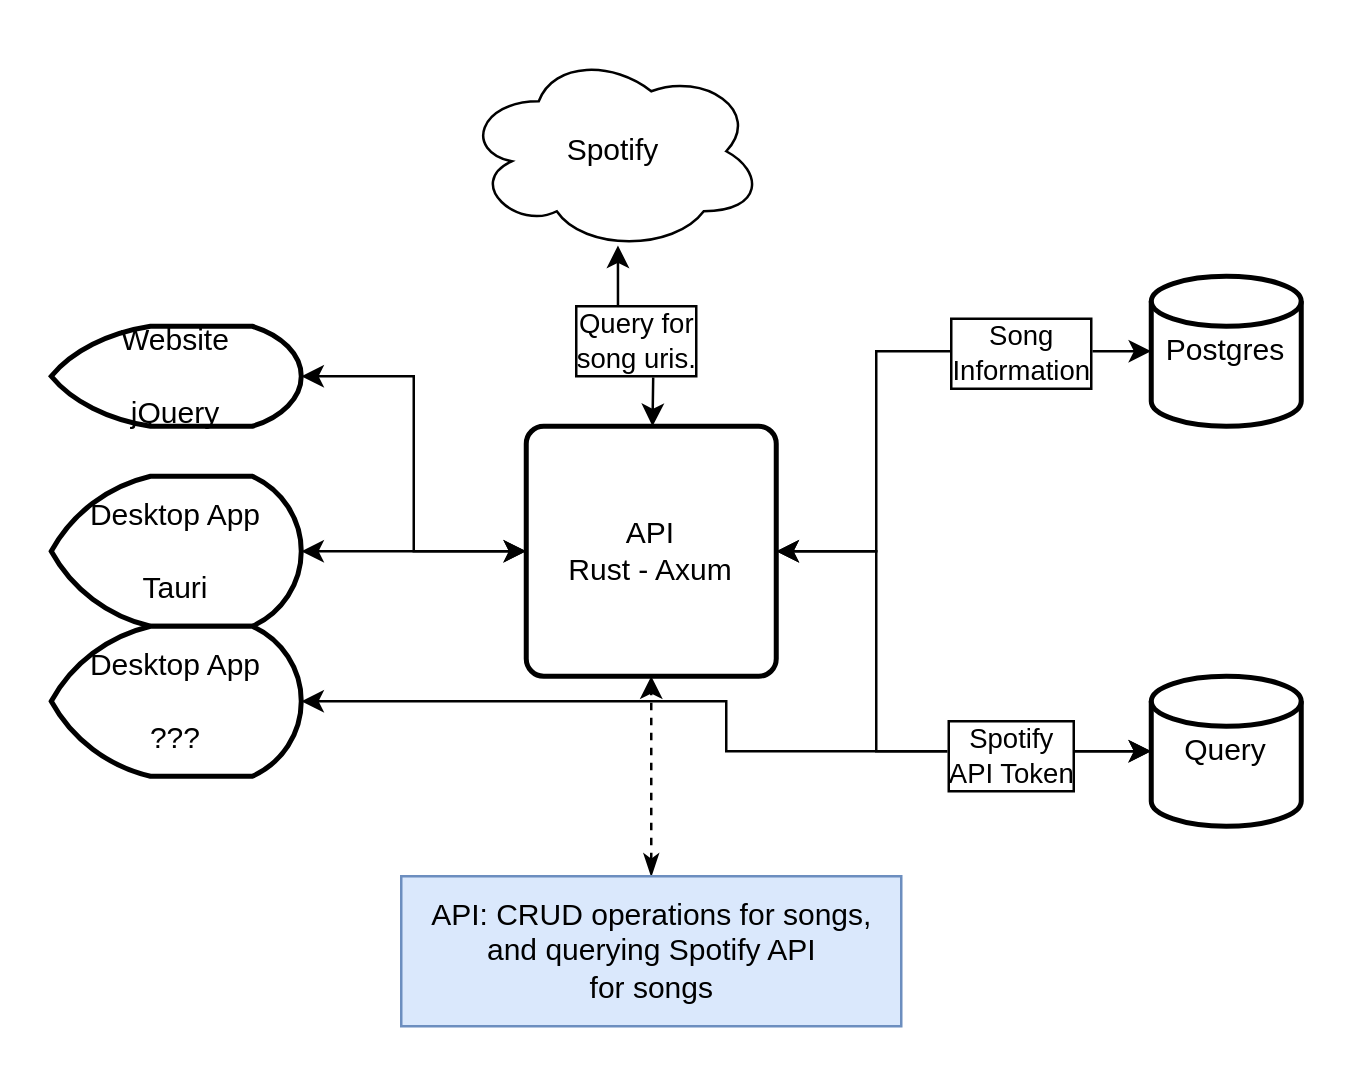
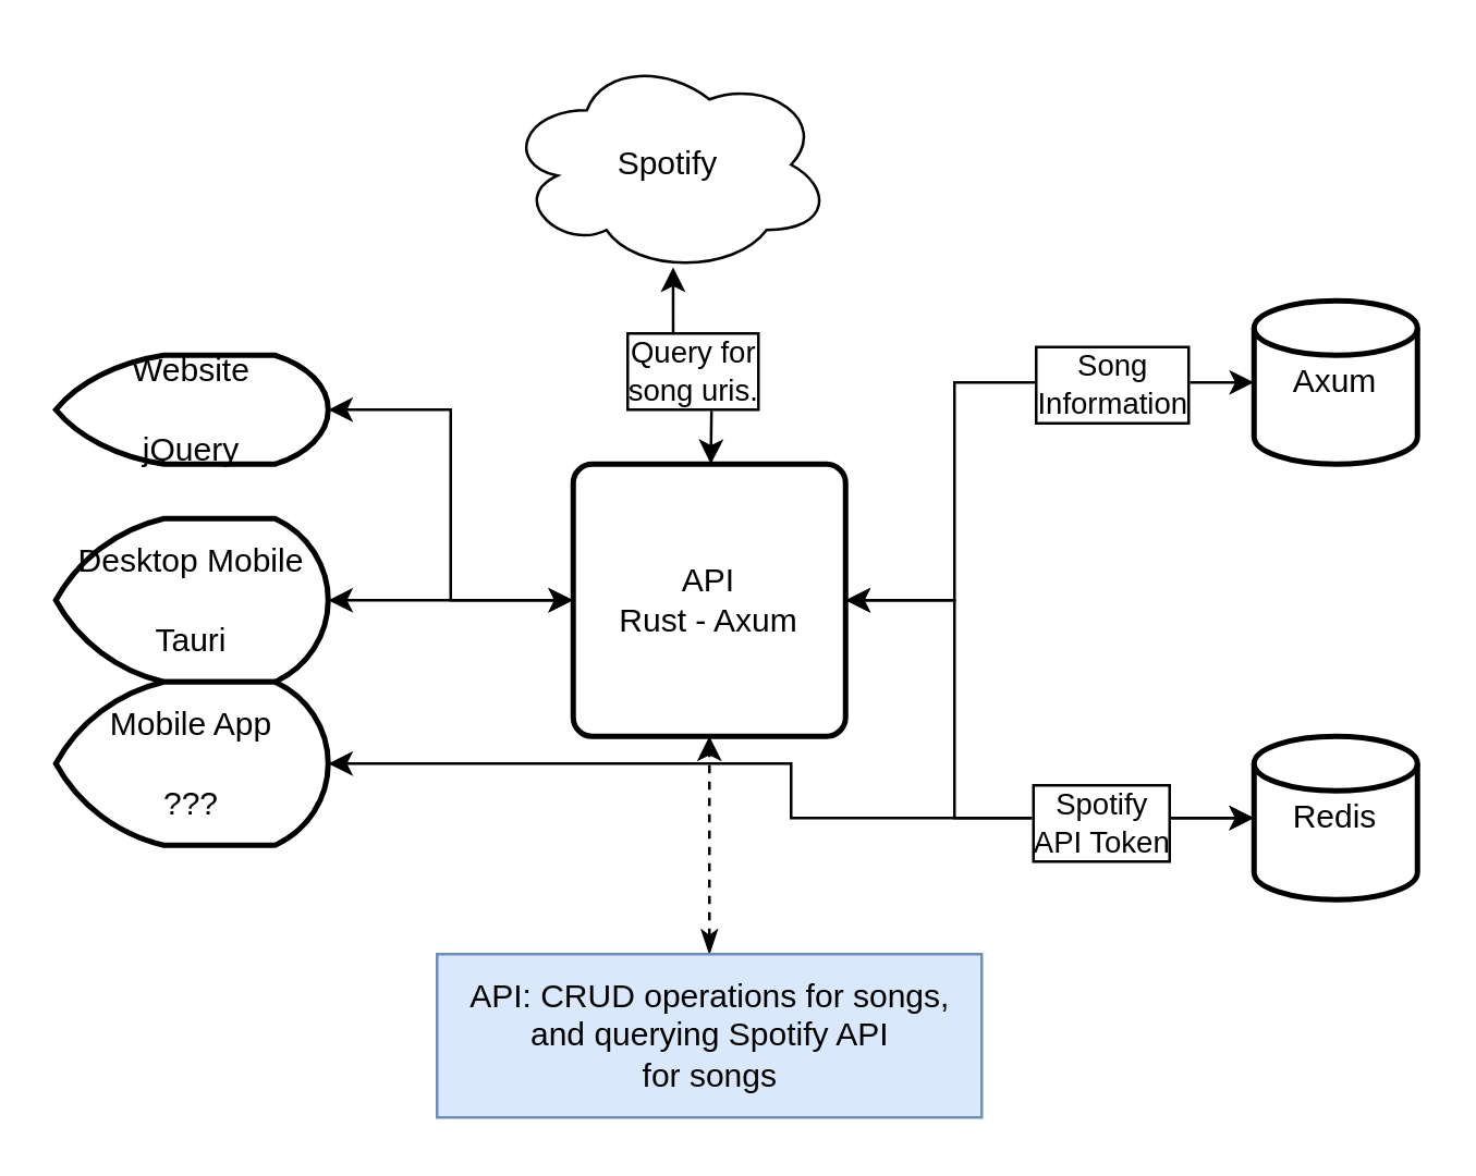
  <mxCell id="0" />
  <mxCell id="1" parent="0" />
  <mxCell id="2" style="edgeStyle=orthogonalEdgeStyle;rounded=0;orthogonalLoop=1;jettySize=auto;html=1;exitX=1;exitY=0.5;exitDx=0;exitDy=0;exitPerimeter=0;startArrow=classic;startFill=1;" parent="1" source="3" target="12" edge="1"><mxGeometry relative="1" as="geometry" /></mxCell>
  <mxCell id="3" value="&lt;div&gt;Website&lt;/div&gt;&lt;div&gt;&lt;br&gt;&lt;/div&gt;&lt;div&gt;jQuery&lt;br&gt;&lt;/div&gt;" style="strokeWidth=2;html=1;shape=mxgraph.flowchart.display;whiteSpace=wrap;" parent="1" vertex="1"><mxGeometry x="20" y="130" width="100" height="40" as="geometry" /></mxCell>
  <mxCell id="4" style="edgeStyle=orthogonalEdgeStyle;rounded=0;orthogonalLoop=1;jettySize=auto;html=1;exitX=1;exitY=0.5;exitDx=0;exitDy=0;exitPerimeter=0;startArrow=classic;startFill=1;" parent="1" source="5" edge="1"><mxGeometry relative="1" as="geometry"><mxPoint x="210" y="220" as="targetPoint" /></mxGeometry></mxCell>
- <mxCell id="5" value="&lt;div&gt;Desktop App&lt;/div&gt;&lt;div&gt;&lt;br&gt;&lt;/div&gt;&lt;div&gt;Tauri&lt;br&gt;&lt;/div&gt;" style="strokeWidth=2;html=1;shape=mxgraph.flowchart.display;whiteSpace=wrap;" parent="1" vertex="1"><mxGeometry x="20" y="190" width="100" height="60" as="geometry" /></mxCell>
+ <mxCell id="5" value="&lt;div&gt;Desktop Mobile&lt;/div&gt;&lt;div&gt;&lt;br&gt;&lt;/div&gt;&lt;div&gt;Tauri&lt;br&gt;&lt;/div&gt;" style="strokeWidth=2;html=1;shape=mxgraph.flowchart.display;whiteSpace=wrap;" parent="1" vertex="1"><mxGeometry x="20" y="190" width="100" height="60" as="geometry" /></mxCell>
  <mxCell id="6" style="edgeStyle=orthogonalEdgeStyle;rounded=0;orthogonalLoop=1;jettySize=auto;html=1;exitX=1;exitY=0.5;exitDx=0;exitDy=0;exitPerimeter=0;startArrow=classic;startFill=1;" parent="1" source="7" target="14" edge="1"><mxGeometry relative="1" as="geometry" /></mxCell>
- <mxCell id="7" value="&lt;div&gt;Desktop App&lt;/div&gt;&lt;div&gt;&lt;br&gt;&lt;/div&gt;???" style="strokeWidth=2;html=1;shape=mxgraph.flowchart.display;whiteSpace=wrap;" parent="1" vertex="1"><mxGeometry x="20" y="250" width="100" height="60" as="geometry" /></mxCell>
+ <mxCell id="7" value="&lt;div&gt;Mobile App&lt;/div&gt;&lt;div&gt;&lt;br&gt;&lt;/div&gt;???" style="strokeWidth=2;html=1;shape=mxgraph.flowchart.display;whiteSpace=wrap;" parent="1" vertex="1"><mxGeometry x="20" y="250" width="100" height="60" as="geometry" /></mxCell>
  <mxCell id="8" style="edgeStyle=orthogonalEdgeStyle;rounded=0;orthogonalLoop=1;jettySize=auto;html=1;exitX=1;exitY=0.5;exitDx=0;exitDy=0;startArrow=classic;startFill=1;" parent="1" source="12" target="14" edge="1"><mxGeometry relative="1" as="geometry"><Array as="points"><mxPoint x="350" y="220" /><mxPoint x="350" y="300" /></Array></mxGeometry></mxCell>
  <mxCell id="9" value="&lt;div&gt;Spotify&lt;/div&gt;&lt;div&gt;API Token&lt;/div&gt;" style="edgeLabel;html=1;align=center;verticalAlign=middle;resizable=0;points=[];labelBorderColor=default;" parent="8" vertex="1" connectable="0"><mxGeometry x="0.504" y="-1" relative="1" as="geometry"><mxPoint as="offset" /></mxGeometry></mxCell>
  <mxCell id="10" style="edgeStyle=orthogonalEdgeStyle;rounded=0;orthogonalLoop=1;jettySize=auto;html=1;exitX=1;exitY=0.5;exitDx=0;exitDy=0;startArrow=classic;startFill=1;" parent="1" source="12" target="13" edge="1"><mxGeometry relative="1" as="geometry"><Array as="points"><mxPoint x="350" y="220" /><mxPoint x="350" y="140" /></Array></mxGeometry></mxCell>
  <mxCell id="11" value="Song&lt;div&gt;Information&lt;br&gt;&lt;/div&gt;" style="edgeLabel;html=1;align=center;verticalAlign=middle;resizable=0;points=[];labelBorderColor=default;" parent="10" vertex="1" connectable="0"><mxGeometry x="0.539" relative="1" as="geometry"><mxPoint as="offset" /></mxGeometry></mxCell>
  <mxCell id="12" value="&lt;div&gt;API&lt;/div&gt;&lt;div&gt;Rust - Axum&lt;br&gt;&lt;/div&gt;" style="rounded=1;whiteSpace=wrap;html=1;absoluteArcSize=1;arcSize=14;strokeWidth=2;" parent="1" vertex="1"><mxGeometry x="210" y="170" width="100" height="100" as="geometry" /></mxCell>
- <mxCell id="13" value="&lt;div&gt;Postgres&lt;/div&gt;" style="strokeWidth=2;html=1;shape=mxgraph.flowchart.database;whiteSpace=wrap;" parent="1" vertex="1"><mxGeometry x="460" y="110" width="60" height="60" as="geometry" /></mxCell>
- <mxCell id="14" value="Query" style="strokeWidth=2;html=1;shape=mxgraph.flowchart.database;whiteSpace=wrap;" parent="1" vertex="1"><mxGeometry x="460" y="270" width="60" height="60" as="geometry" /></mxCell>
+ <mxCell id="13" value="&lt;div&gt;Axum&lt;/div&gt;" style="strokeWidth=2;html=1;shape=mxgraph.flowchart.database;whiteSpace=wrap;" parent="1" vertex="1"><mxGeometry x="460" y="110" width="60" height="60" as="geometry" /></mxCell>
+ <mxCell id="14" value="Redis" style="strokeWidth=2;html=1;shape=mxgraph.flowchart.database;whiteSpace=wrap;" parent="1" vertex="1"><mxGeometry x="460" y="270" width="60" height="60" as="geometry" /></mxCell>
  <mxCell id="15" style="edgeStyle=orthogonalEdgeStyle;rounded=0;orthogonalLoop=1;jettySize=auto;html=1;entryX=0.5;entryY=1;entryDx=0;entryDy=0;dashed=1;startArrow=classicThin;startFill=1;" parent="1" source="16" target="12" edge="1"><mxGeometry relative="1" as="geometry" /></mxCell>
  <mxCell id="16" value="API: CRUD operations for songs,&lt;br&gt;and querying Spotify API&lt;br&gt; for songs" style="text;html=1;align=center;verticalAlign=middle;resizable=0;points=[];autosize=1;strokeColor=#6c8ebf;fillColor=#dae8fc;labelBorderColor=none;rounded=0;glass=0;" parent="1" vertex="1"><mxGeometry x="160" y="350" width="200" height="60" as="geometry" /></mxCell>
  <mxCell id="17" value="Spotify" style="ellipse;shape=cloud;whiteSpace=wrap;html=1;" parent="1" vertex="1"><mxGeometry x="185" y="20" width="120" height="80" as="geometry" /></mxCell>
  <mxCell id="18" style="edgeStyle=orthogonalEdgeStyle;rounded=0;orthogonalLoop=1;jettySize=auto;html=1;exitX=0.5;exitY=0;exitDx=0;exitDy=0;entryX=0.514;entryY=0.971;entryDx=0;entryDy=0;entryPerimeter=0;startArrow=classic;startFill=1;" parent="1" target="17" edge="1"><mxGeometry relative="1" as="geometry"><mxPoint x="260.5" y="170" as="sourcePoint" /><mxPoint x="259.54" y="96" as="targetPoint" /></mxGeometry></mxCell>
  <mxCell id="19" value="&lt;div&gt;Query for&lt;/div&gt;&lt;div&gt;song uris.&lt;br&gt;&lt;/div&gt;" style="edgeLabel;html=1;align=center;verticalAlign=middle;resizable=0;points=[];container=0;border=true;noLabel=0;labelBorderColor=default;spacingTop=0;" parent="18" vertex="1" connectable="0"><mxGeometry relative="1" as="geometry"><mxPoint as="offset" /></mxGeometry></mxCell>
